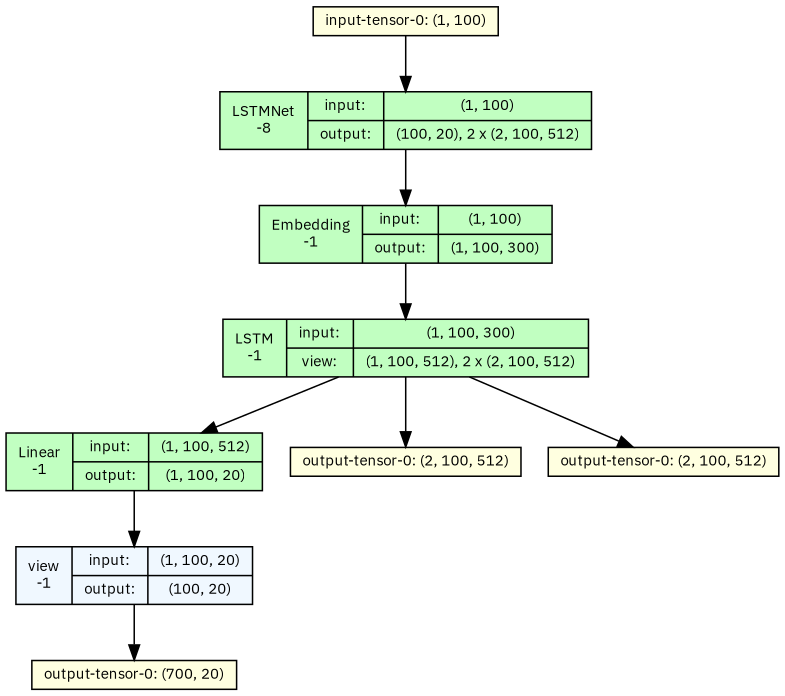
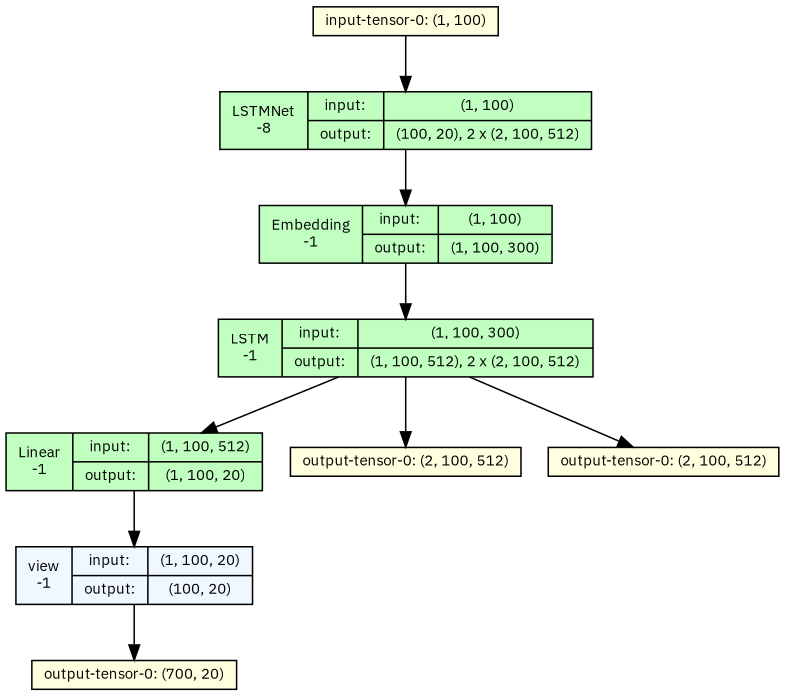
  strict digraph {
    fontname="IBM Plex Sans"
    ordering=in
    node [align=left fillcolor=lightyellow fontname="IBM Plex Sans" fontsize=10 ranksep=0.1 shape=record style=filled]
    edge [fontname="IBM Plex Sans" fontsize=10]
    n1 [height=0.2 label="input-tensor-0: (1, 100)"]
    n2 [fillcolor=darkseagreen1 height=0.2 label="LSTMNet\n-8|{input:|output:}|{(1, 100)|(100, 20), 2 x (2, 100, 512)}"]
    n3 [fillcolor=darkseagreen1 height=0.2 label="Embedding\n-1|{input:|output:}|{(1, 100)|(1, 100, 300)}"]
-   n4 [fillcolor=darkseagreen1 height=0.2 label="LSTM\n-1|{input:|view:}|{(1, 100, 300)|(1, 100, 512), 2 x (2, 100, 512)}"]
+   n4 [fillcolor=darkseagreen1 height=0.2 label="LSTM\n-1|{input:|output:}|{(1, 100, 300)|(1, 100, 512), 2 x (2, 100, 512)}"]
    n5 [fillcolor=darkseagreen1 height=0.2 label="Linear\n-1|{input:|output:}|{(1, 100, 512)|(1, 100, 20)}"]
    n6 [height=0.2 label="output-tensor-0: (2, 100, 512)"]
    n7 [height=0.2 label="output-tensor-0: (2, 100, 512)"]
    n8 [fillcolor=aliceblue height=0.2 label="view\n-1|{input:|output:}|{(1, 100, 20)|(100, 20)}"]
    n9 [height=0.2 label="output-tensor-0: (700, 20)"]
    n1 -> n2
    n2 -> n3
    n3 -> n4
    n4 -> n5
    n4 -> n6
    n4 -> n7
    n5 -> n8
    n8 -> n9
  }
